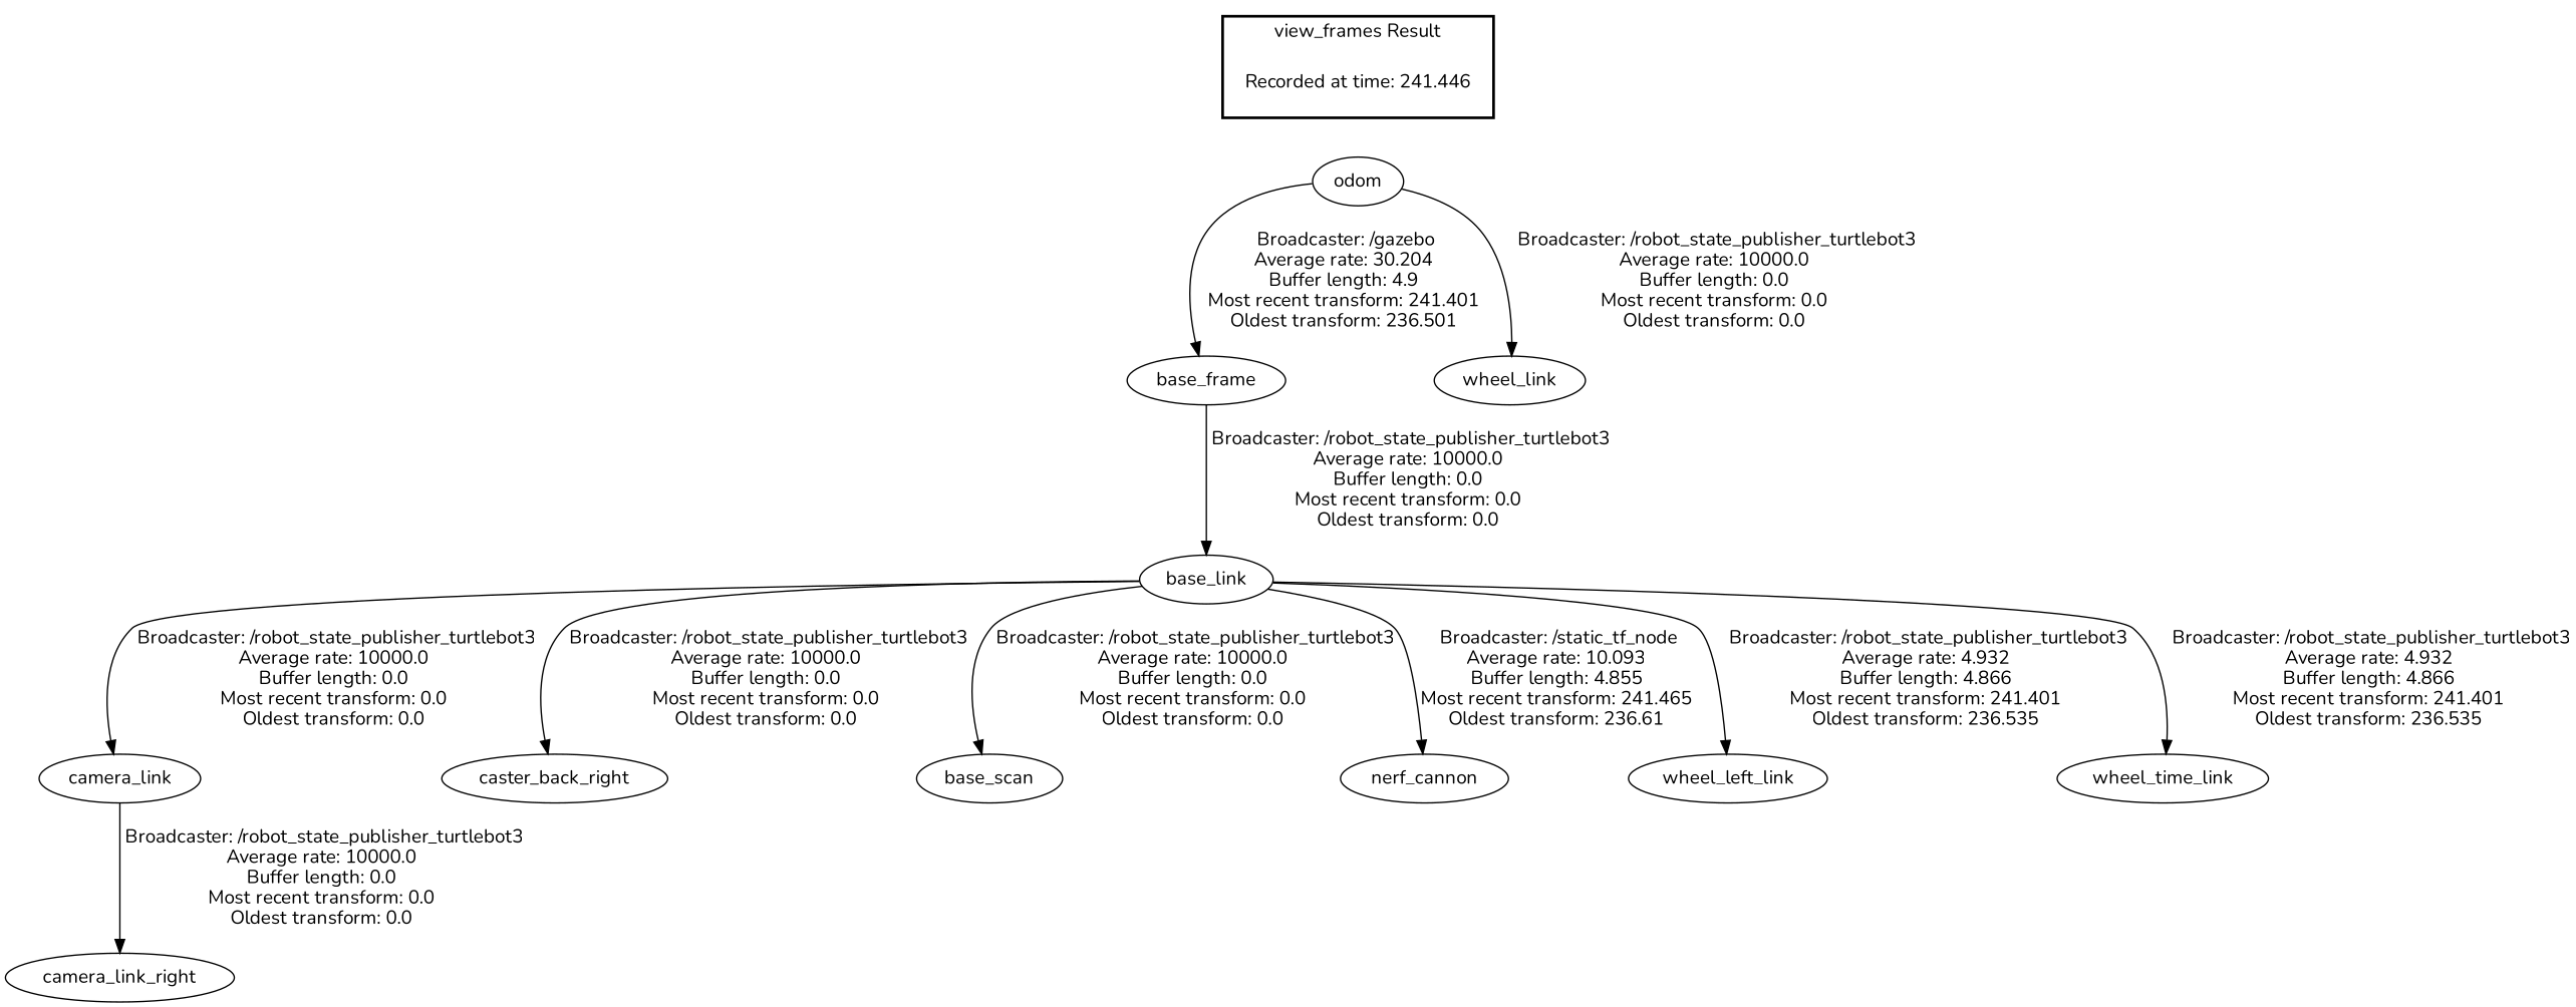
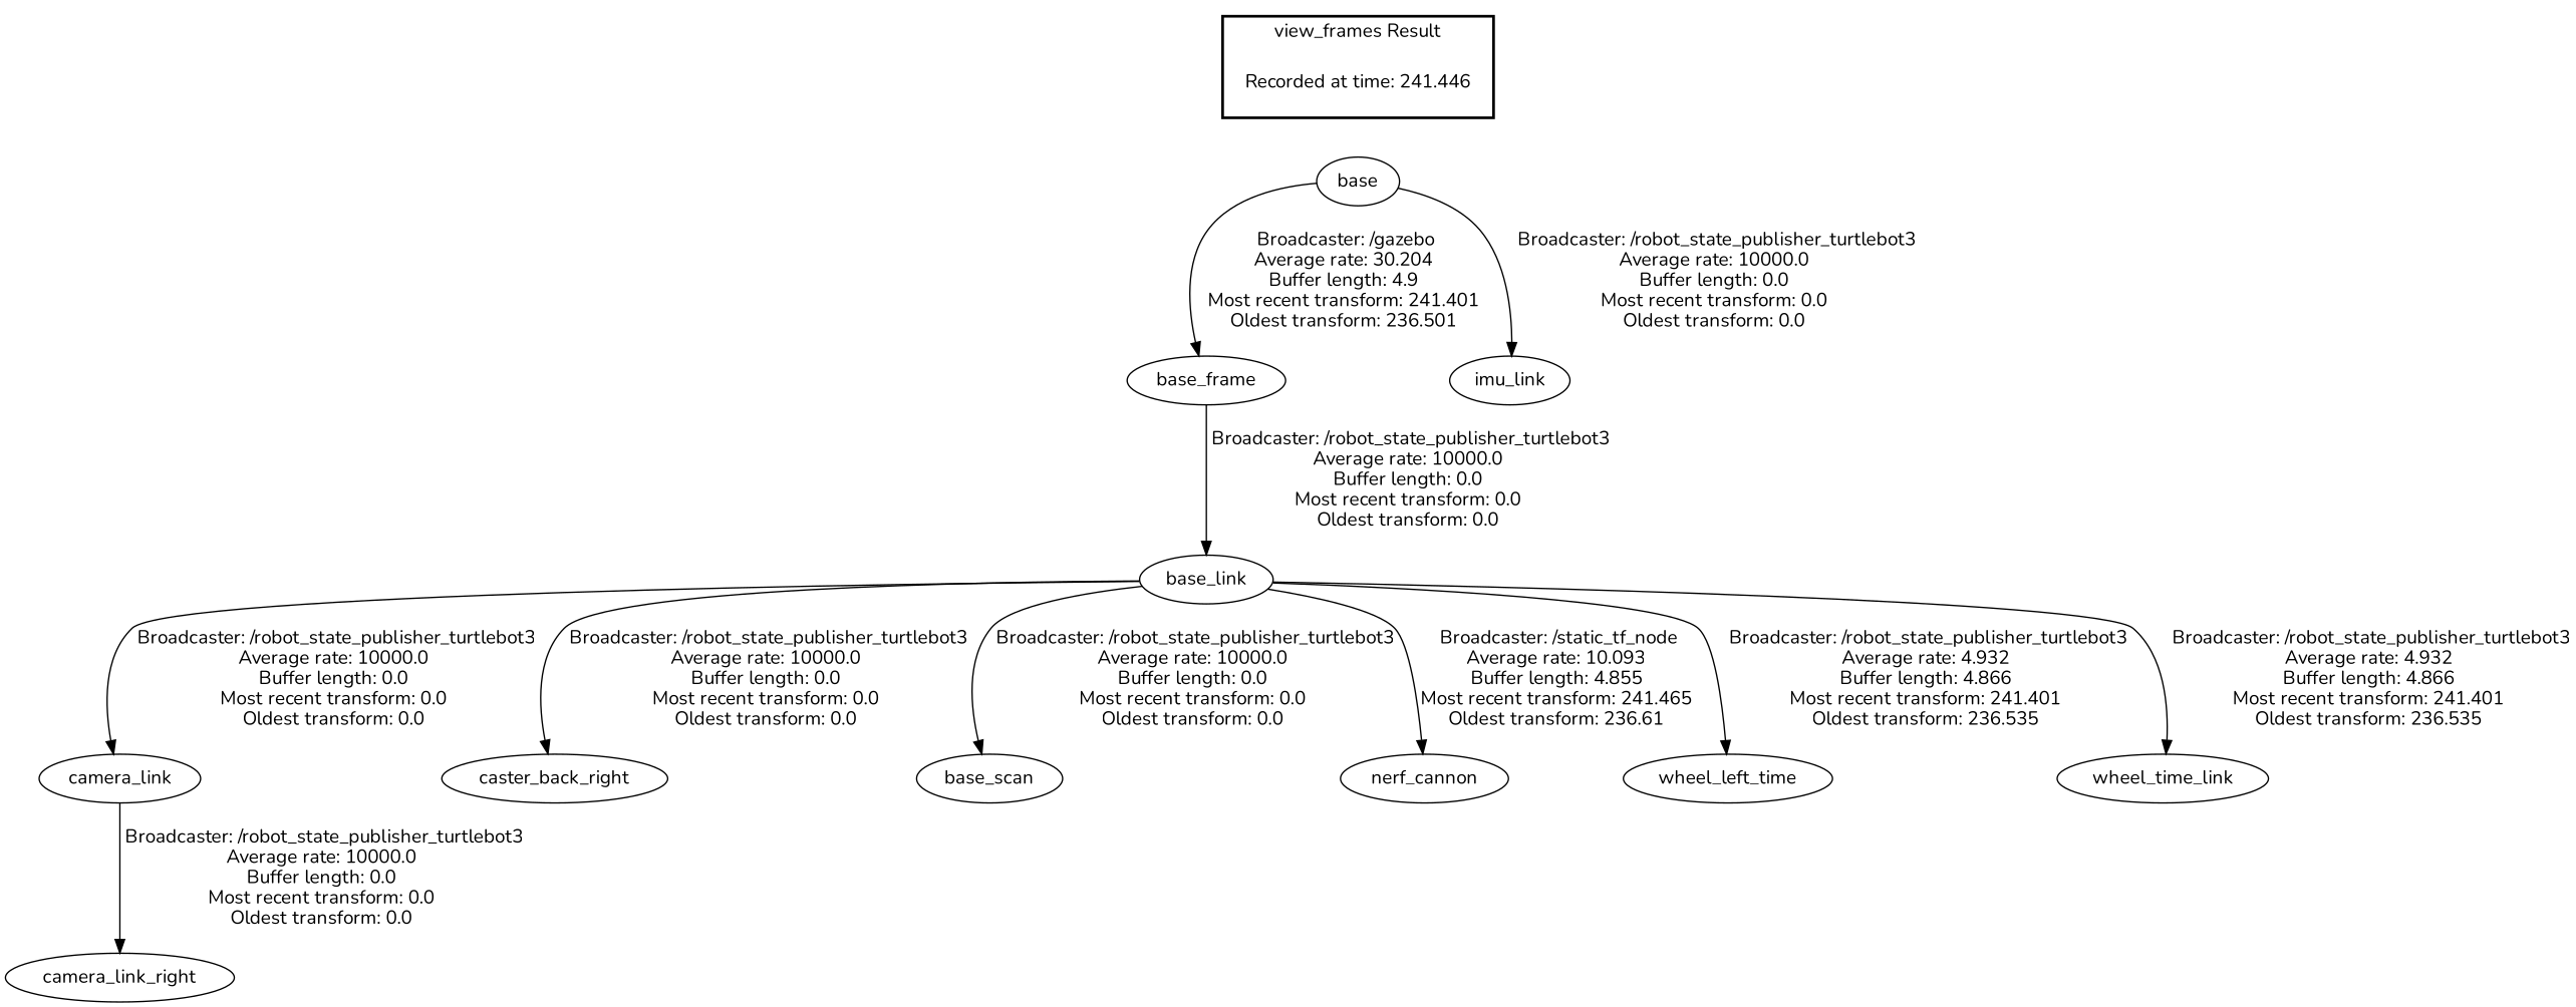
  digraph {
    fontname=Nunito
    node [fontname=Nunito]
    edge [fontname=Nunito]
    "Recorded at time: 241.446" [shape=plaintext]
-   odom
+   odom [label=base]
    n3 [label=base_frame]
    base_link
    camera_link
    n6 [label=caster_back_right]
    base_scan
    nerf_cannon
-   wheel_left_link
+   wheel_left_link [label=wheel_left_time]
    n10 [label=wheel_time_link]
    n11 [label=camera_link_right]
-   imu_link [label=wheel_link]
+   imu_link
    subgraph cluster_1 {
      color=black
      label="view_frames Result"
      style=bold
      "Recorded at time: 241.446"
    }
    "Recorded at time: 241.446" -> odom [style=invis]
    odom -> n3 [label=" Broadcaster: /gazebo\nAverage rate: 30.204\nBuffer length: 4.9\nMost recent transform: 241.401\nOldest transform: 236.501\n"]
    odom -> imu_link [label=" Broadcaster: /robot_state_publisher_turtlebot3\nAverage rate: 10000.0\nBuffer length: 0.0\nMost recent transform: 0.0\nOldest transform: 0.0\n"]
    n3 -> base_link [label=" Broadcaster: /robot_state_publisher_turtlebot3\nAverage rate: 10000.0\nBuffer length: 0.0\nMost recent transform: 0.0\nOldest transform: 0.0\n"]
    base_link -> camera_link [label=" Broadcaster: /robot_state_publisher_turtlebot3\nAverage rate: 10000.0\nBuffer length: 0.0\nMost recent transform: 0.0\nOldest transform: 0.0\n"]
    base_link -> n6 [label=" Broadcaster: /robot_state_publisher_turtlebot3\nAverage rate: 10000.0\nBuffer length: 0.0\nMost recent transform: 0.0\nOldest transform: 0.0\n"]
    base_link -> base_scan [label=" Broadcaster: /robot_state_publisher_turtlebot3\nAverage rate: 10000.0\nBuffer length: 0.0\nMost recent transform: 0.0\nOldest transform: 0.0\n"]
    base_link -> nerf_cannon [label=" Broadcaster: /static_tf_node\nAverage rate: 10.093\nBuffer length: 4.855\nMost recent transform: 241.465\nOldest transform: 236.61\n"]
    base_link -> wheel_left_link [label=" Broadcaster: /robot_state_publisher_turtlebot3\nAverage rate: 4.932\nBuffer length: 4.866\nMost recent transform: 241.401\nOldest transform: 236.535\n"]
    base_link -> n10 [label=" Broadcaster: /robot_state_publisher_turtlebot3\nAverage rate: 4.932\nBuffer length: 4.866\nMost recent transform: 241.401\nOldest transform: 236.535\n"]
    camera_link -> n11 [label=" Broadcaster: /robot_state_publisher_turtlebot3\nAverage rate: 10000.0\nBuffer length: 0.0\nMost recent transform: 0.0\nOldest transform: 0.0\n"]
  }
